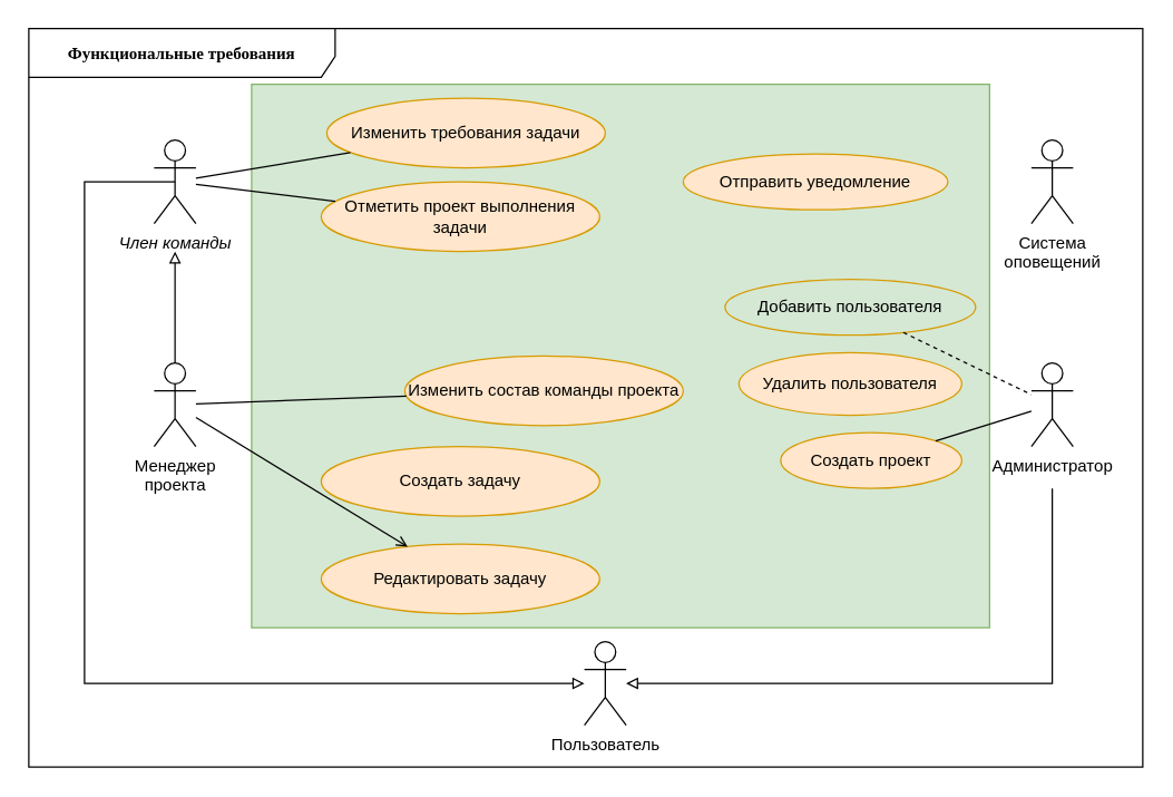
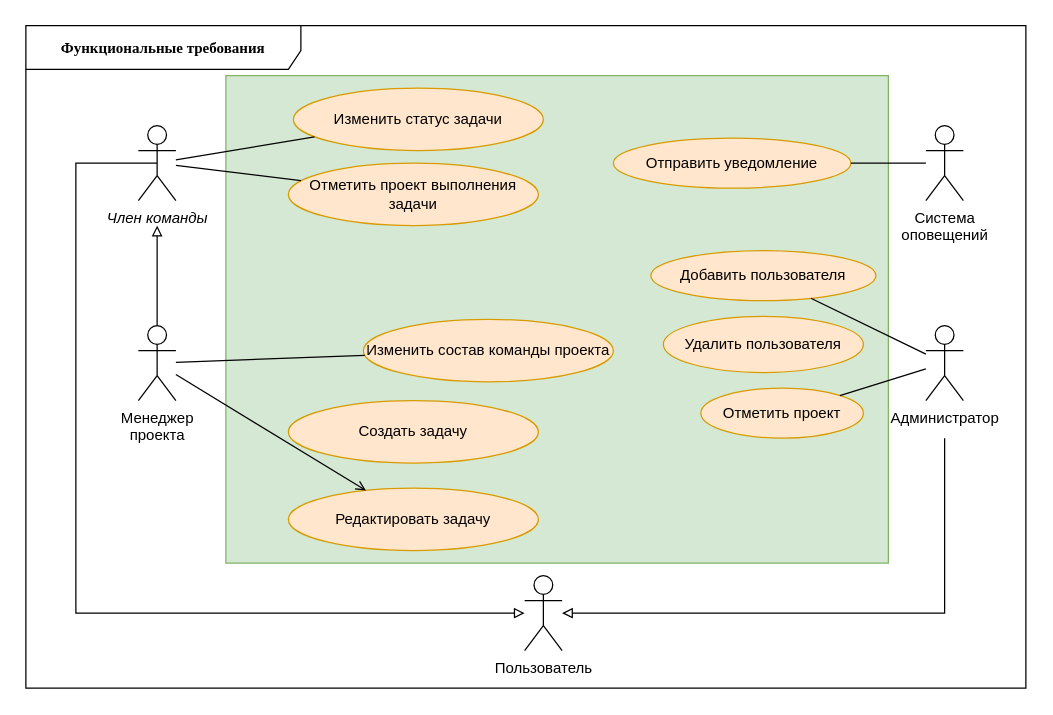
  <mxCell id="0" />
  <mxCell id="1" parent="0" />
  <mxCell id="2" value="&lt;b&gt;Функциональные требования&lt;/b&gt;" style="shape=umlFrame;whiteSpace=wrap;html=1;rounded=1;shadow=0;comic=0;labelBackgroundColor=none;strokeWidth=1;fontFamily=Verdana;fontSize=12;align=center;width=220;height=35;" parent="1" vertex="1"><mxGeometry y="20" width="800" height="530" as="geometry" x="20" /></mxCell>
  <mxCell id="3" value="" style="rounded=0;whiteSpace=wrap;html=1;fillColor=#d5e8d4;strokeColor=#82b366;" parent="1" vertex="1"><mxGeometry x="180" y="60" width="530" height="390" as="geometry" /></mxCell>
  <mxCell id="4" value="Администратор" style="shape=umlActor;verticalLabelPosition=bottom;verticalAlign=top;html=1;outlineConnect=0;" parent="1" vertex="1"><mxGeometry x="740" y="260" width="30" height="60" as="geometry" /></mxCell>
- <mxCell id="5" value="Добавить пользователя" style="ellipse;whiteSpace=wrap;html=1;fillColor=#d5e8d4;strokeColor=#d79b00;" parent="1" vertex="1"><mxGeometry x="520" y="200" width="180" height="40" as="geometry" /></mxCell>
- <mxCell id="6" value="Создать проект" style="ellipse;whiteSpace=wrap;html=1;fillColor=#ffe6cc;strokeColor=#d79b00;" parent="1" vertex="1"><mxGeometry x="560" y="310" width="130" height="40" as="geometry" /></mxCell>
+ <mxCell id="5" value="Добавить пользователя" style="ellipse;whiteSpace=wrap;html=1;fillColor=#ffe6cc;strokeColor=#d79b00;" parent="1" vertex="1"><mxGeometry x="520" y="200" width="180" height="40" as="geometry" /></mxCell>
+ <mxCell id="6" value="Отметить проект" style="ellipse;whiteSpace=wrap;html=1;fillColor=#ffe6cc;strokeColor=#d79b00;" parent="1" vertex="1"><mxGeometry x="560" y="310" width="130" height="40" as="geometry" /></mxCell>
  <mxCell id="7" value="Удалить пользователя" style="ellipse;whiteSpace=wrap;html=1;fillColor=#ffe6cc;strokeColor=#d79b00;" parent="1" vertex="1"><mxGeometry x="530" y="252.5" width="160" height="45" as="geometry" /></mxCell>
  <mxCell id="8" value="Менеджер&lt;br&gt;проекта" style="shape=umlActor;verticalLabelPosition=bottom;verticalAlign=top;html=1;outlineConnect=0;" parent="1" vertex="1"><mxGeometry x="110" y="260" width="30" height="60" as="geometry" /></mxCell>
  <mxCell id="9" value="Создать задачу" style="ellipse;whiteSpace=wrap;html=1;fillColor=#ffe6cc;strokeColor=#d79b00;" parent="1" vertex="1"><mxGeometry x="230" y="320" width="200" height="50" as="geometry" /></mxCell>
  <mxCell id="10" value="Редактировать задачу" style="ellipse;whiteSpace=wrap;html=1;fillColor=#ffe6cc;strokeColor=#d79b00;" parent="1" vertex="1"><mxGeometry x="230" y="390" width="200" height="50" as="geometry" /></mxCell>
  <mxCell id="11" value="Изменить состав команды проекта" style="ellipse;whiteSpace=wrap;html=1;fillColor=#ffe6cc;strokeColor=#d79b00;" parent="1" vertex="1"><mxGeometry x="290" y="255" width="200" height="50" as="geometry" /></mxCell>
- <mxCell id="12" value="Изменить требования задачи" style="ellipse;whiteSpace=wrap;html=1;fillColor=#ffe6cc;strokeColor=#d79b00;" parent="1" vertex="1"><mxGeometry x="234" y="70" width="200" height="50" as="geometry" /></mxCell>
+ <mxCell id="12" value="Изменить статус задачи" style="ellipse;whiteSpace=wrap;html=1;fillColor=#ffe6cc;strokeColor=#d79b00;" parent="1" vertex="1"><mxGeometry x="234" y="70" width="200" height="50" as="geometry" /></mxCell>
  <mxCell id="13" value="" style="endArrow=none;html=1;rounded=0;" parent="1" source="8" target="11" edge="1"><mxGeometry width="50" height="50" relative="1" as="geometry"><mxPoint x="140" y="350" as="sourcePoint" /><mxPoint x="190" y="300" as="targetPoint" /></mxGeometry></mxCell>
  <mxCell id="14" value="" style="endArrow=open;html=1;rounded=0;" parent="1" source="8" target="10" edge="1"><mxGeometry width="50" height="50" relative="1" as="geometry"><mxPoint x="110" y="440" as="sourcePoint" /><mxPoint x="160" y="390" as="targetPoint" /></mxGeometry></mxCell>
- <mxCell id="15" value="" style="endArrow=none;html=1;rounded=0;dashed=1;" parent="1" source="5" target="4" edge="1"><mxGeometry width="50" height="50" relative="1" as="geometry"><mxPoint x="720" y="210" as="sourcePoint" /><mxPoint x="770" y="160" as="targetPoint" /></mxGeometry></mxCell>
+ <mxCell id="15" value="" style="endArrow=none;html=1;rounded=0;" parent="1" source="5" target="4" edge="1"><mxGeometry width="50" height="50" relative="1" as="geometry"><mxPoint x="720" y="210" as="sourcePoint" /><mxPoint x="770" y="160" as="targetPoint" /></mxGeometry></mxCell>
  <mxCell id="16" value="" style="endArrow=none;html=1;rounded=0;" parent="1" source="6" target="4" edge="1"><mxGeometry width="50" height="50" relative="1" as="geometry"><mxPoint x="700" y="460" as="sourcePoint" /><mxPoint x="750" y="410" as="targetPoint" /></mxGeometry></mxCell>
  <mxCell id="17" value="Пользователь" style="shape=umlActor;verticalLabelPosition=bottom;verticalAlign=top;html=1;outlineConnect=0;" parent="1" vertex="1"><mxGeometry x="419" y="460" width="30" height="60" as="geometry" /></mxCell>
  <mxCell id="18" value="" style="endArrow=block;html=1;rounded=0;endFill=0;" parent="1" target="17" edge="1"><mxGeometry width="50" height="50" relative="1" as="geometry"><mxPoint x="755" y="350" as="sourcePoint" /><mxPoint x="590" y="480" as="targetPoint" /><Array as="points"><mxPoint x="755" y="490" /></Array></mxGeometry></mxCell>
  <mxCell id="19" value="" style="endArrow=block;html=1;rounded=0;endFill=0;exitX=0.5;exitY=0.5;exitDx=0;exitDy=0;exitPerimeter=0;" parent="1" source="20" target="17" edge="1"><mxGeometry width="50" height="50" relative="1" as="geometry"><mxPoint x="10" y="180" as="sourcePoint" /><mxPoint x="74" y="525" as="targetPoint" /><Array as="points"><mxPoint x="60" y="130" /><mxPoint x="60" y="340" /><mxPoint x="60" y="490" /></Array></mxGeometry></mxCell>
  <mxCell id="20" value="&lt;i&gt;Член команды&lt;/i&gt;" style="shape=umlActor;verticalLabelPosition=bottom;verticalAlign=top;html=1;outlineConnect=0;" parent="1" vertex="1"><mxGeometry x="110" y="100" width="30" height="60" as="geometry" /></mxCell>
  <mxCell id="21" value="" style="endArrow=block;html=1;rounded=0;endFill=0;" parent="1" source="8" edge="1"><mxGeometry width="50" height="50" relative="1" as="geometry"><mxPoint y="380" as="sourcePoint" x="20" /><mxPoint x="125" y="180" as="targetPoint" /></mxGeometry></mxCell>
  <mxCell id="22" value="" style="endArrow=none;html=1;rounded=0;" parent="1" source="20" target="12" edge="1"><mxGeometry width="50" height="50" relative="1" as="geometry"><mxPoint x="180" y="110" as="sourcePoint" /><mxPoint x="230" y="60" as="targetPoint" /></mxGeometry></mxCell>
  <mxCell id="23" value="Отметить проект выполнения задачи" style="ellipse;whiteSpace=wrap;html=1;fillColor=#ffe6cc;strokeColor=#d79b00;" parent="1" vertex="1"><mxGeometry x="230" y="130" width="200" height="50" as="geometry" /></mxCell>
  <mxCell id="24" value="" style="endArrow=none;html=1;rounded=0;" parent="1" source="20" target="23" edge="1"><mxGeometry width="50" height="50" relative="1" as="geometry"><mxPoint x="160" y="230" as="sourcePoint" /><mxPoint x="210" y="180" as="targetPoint" /></mxGeometry></mxCell>
  <mxCell id="25" value="&lt;div&gt;Система&lt;/div&gt;&lt;div&gt;оповещений&lt;br&gt;&lt;/div&gt;" style="shape=umlActor;verticalLabelPosition=bottom;verticalAlign=top;html=1;outlineConnect=0;" vertex="1" parent="1"><mxGeometry x="740" y="100" width="30" height="60" as="geometry" /></mxCell>
  <mxCell id="26" value="Отправить уведомление" style="ellipse;whiteSpace=wrap;html=1;fillColor=#ffe6cc;strokeColor=#d79b00;" vertex="1" parent="1"><mxGeometry x="490" y="110" width="190" height="40" as="geometry" /></mxCell>
+ <mxCell id="27" value="" style="endArrow=none;html=1;rounded=0;entryX=1;entryY=0.5;entryDx=0;entryDy=0;" edge="1" parent="1" source="25" target="26"><mxGeometry width="50" height="50" relative="1" as="geometry"><mxPoint x="400" y="430" as="sourcePoint" /><mxPoint x="450" y="380" as="targetPoint" /></mxGeometry></mxCell>
